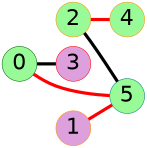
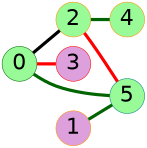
  graph {
    fontname="DejaVu Sans"
    rankdir=LR
    splines=true
    node [color=darkorange fillcolor=palegreen fixedsize=true fontname="DejaVu Sans" fontsize=42 penwidth=1 shape=circle style=filled]
    edge [color=black fontname="DejaVu Sans" penwidth=6 style=bold]
    0 [color=darkgreen height=0.91667 width=0.91667]
    2 [height=0.91667 width=0.91667]
    3 [color=red fillcolor=plum height=0.91667 width=0.91667]
    5 [color=teal height=0.91667 width=0.91667]
    4 [height=0.91667 width=0.91667]
    1 [fillcolor=plum height=0.91667 width=0.91667]
-   0 -- 3
-   0 -- 5 [color=red]
-   2 -- 5
-   2 -- 4 [color=red]
-   1 -- 5 [color=red]
+   0 -- 2
+   0 -- 3 [color=red]
+   0 -- 5 [color=darkgreen]
+   2 -- 5 [color=red]
+   2 -- 4 [color=darkgreen]
+   1 -- 5 [color=darkgreen]
  }
